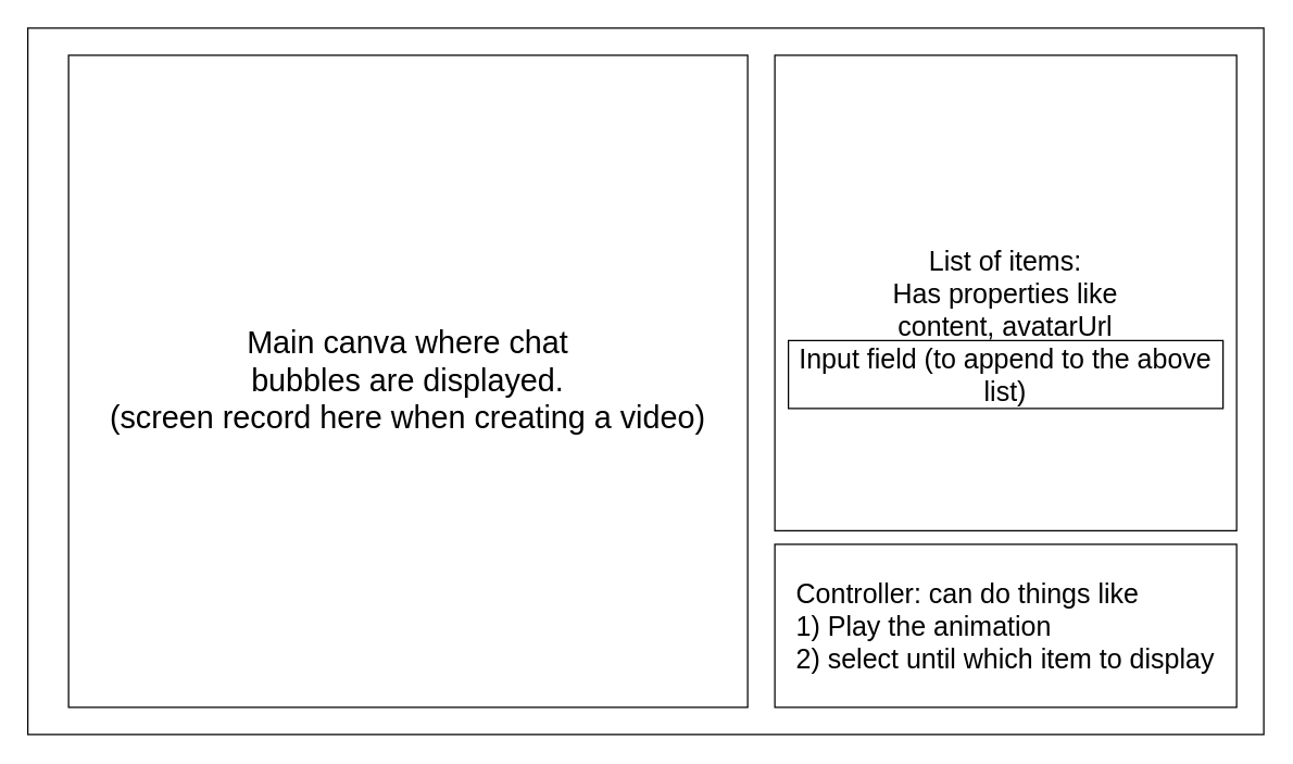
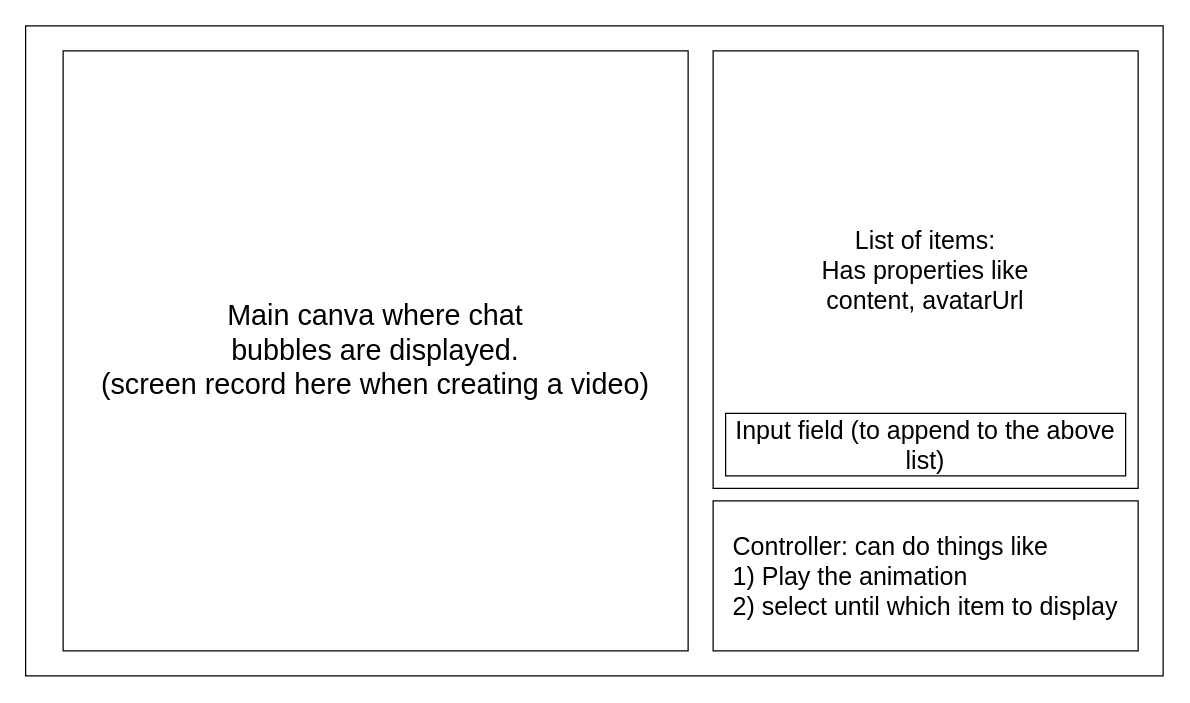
  <mxCell id="0" />
  <mxCell id="1" parent="0" />
  <mxCell id="2" value="" style="rounded=0;whiteSpace=wrap;html=1;" vertex="1" parent="1"><mxGeometry x="20" y="20" width="910" height="520" as="geometry" /></mxCell>
  <mxCell id="3" value="Main canva where chat &lt;br&gt;bubbles are displayed.&lt;br&gt;(screen record here when creating a video)" style="rounded=0;whiteSpace=wrap;html=1;fontSize=23;" vertex="1" parent="1"><mxGeometry x="50" y="40" width="500" height="480" as="geometry" /></mxCell>
  <mxCell id="4" value="&lt;font style=&quot;font-size: 20px;&quot;&gt;List of items:&lt;br&gt;Has properties like &lt;br&gt;content, avatarUrl&lt;br&gt;&lt;/font&gt;" style="rounded=0;whiteSpace=wrap;html=1;" vertex="1" parent="1"><mxGeometry x="570" y="40" width="340" height="350" as="geometry" /></mxCell>
- <mxCell id="5" value="&lt;font style=&quot;font-size: 20px;&quot;&gt;Input field (to append to the above list)&lt;/font&gt;" style="rounded=0;whiteSpace=wrap;html=1;" vertex="1" parent="1"><mxGeometry x="580" y="250" width="320" height="50" as="geometry" /></mxCell>
+ <mxCell id="5" value="&lt;font style=&quot;font-size: 20px;&quot;&gt;Input field (to append to the above list)&lt;/font&gt;" style="rounded=0;whiteSpace=wrap;html=1;" vertex="1" parent="1"><mxGeometry x="580" y="330" width="320" height="50" as="geometry" /></mxCell>
  <mxCell id="6" value="&lt;div style=&quot;text-align: left; font-size: 20px;&quot;&gt;&lt;span style=&quot;background-color: initial;&quot;&gt;&lt;font style=&quot;font-size: 20px;&quot;&gt;Controller: can do things like&lt;/font&gt;&lt;/span&gt;&lt;/div&gt;&lt;font style=&quot;font-size: 20px;&quot;&gt;&lt;div style=&quot;text-align: left;&quot;&gt;&lt;span style=&quot;background-color: initial;&quot;&gt;1) Play the animation&lt;/span&gt;&lt;/div&gt;&lt;div style=&quot;text-align: left;&quot;&gt;&lt;span style=&quot;background-color: initial;&quot;&gt;2) select until which item to display&lt;/span&gt;&lt;/div&gt;&lt;/font&gt;" style="rounded=0;whiteSpace=wrap;html=1;" vertex="1" parent="1"><mxGeometry x="570" y="400" width="340" height="120" as="geometry" /></mxCell>
